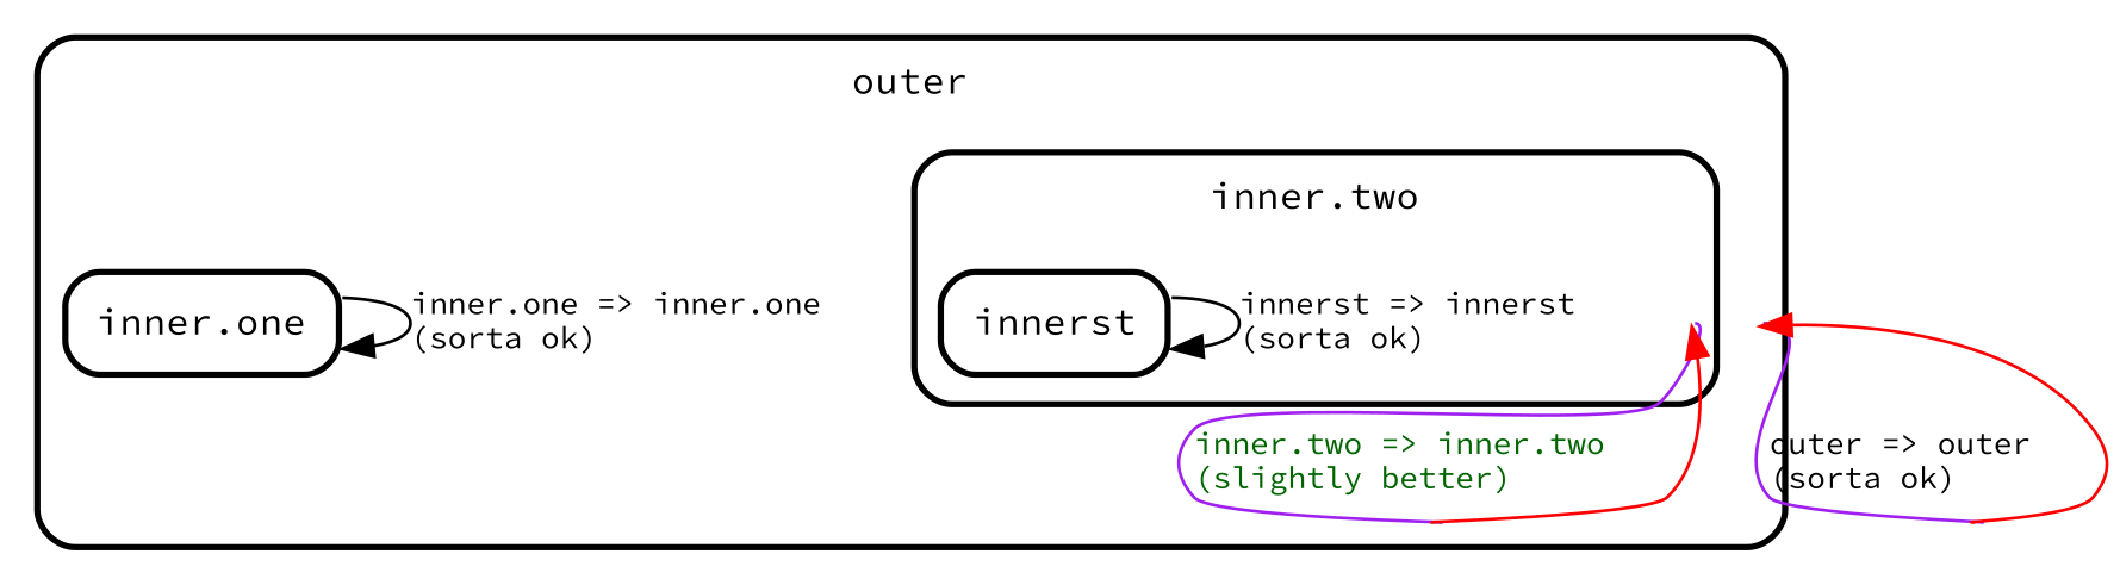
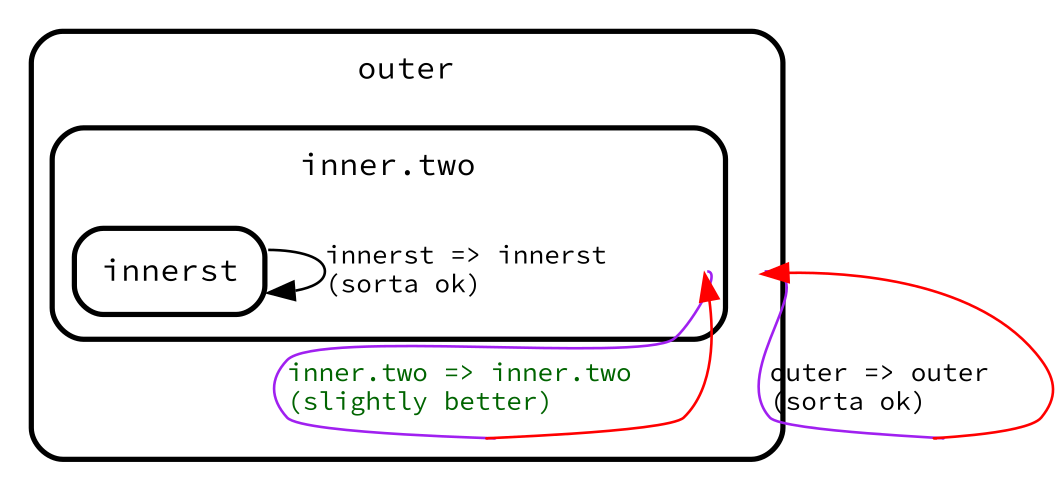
  digraph {
    compound=true
    fontname="Source Code Pro"
    fontsize=12
    nodesep=0.3
    ordering=out
    penwidth=2.0
    ranksep=0.1
    splines=true
    node [fillcolor="#FFFFFF01" fixedsize=true fontname="Source Code Pro" fontsize=12 margin=0 penwidth=2.0 shape=point style=invis]
    edge [color=purple fontname="Source Code Pro" fontsize=10]
    "inner.two" [height=0 width=0]
    n2 [color=black label=<       <table align="center" cellborder="0" border="2" style="rounded" width="48">         <tr><td width="48" cellpadding="7">innerst</td></tr>       </table>     > shape=plaintext style=filled fixedsize=""]
    outer [height=0 width=0]
    "self_tr_inner.two_inner.two_3" [height=0 width=0 margin=""]
-   n5 [color=black label=<       <table align="center" cellborder="0" border="2" style="rounded" width="48">         <tr><td width="48" cellpadding="7">inner.one</td></tr>       </table>     > shape=plaintext style=filled fixedsize=""]
    self_tr_outer_outer_1 [height=0 width=0 margin=""]
    subgraph cluster_1 {
      label=<       <table cellborder="0" border="0">         <tr><td>outer</td></tr>       </table>       >
      style=rounded
      outer
      "self_tr_inner.two_inner.two_3"
-     n5
      subgraph cluster_2 {
        label=<       <table cellborder="0" border="0">         <tr><td>inner.two</td></tr>       </table>       >
        style=rounded
        "inner.two"
        n2
      }
    }
    "inner.two" -> "self_tr_inner.two_inner.two_3" [arrowhead=none fontcolor=darkgreen headport=e label="inner.two => inner.two   \l(slightly better)   \l" tailport=e]
    n2 -> n2 [label="innerst => innerst   \l(sorta ok)   \l" color=black]
    outer -> self_tr_outer_outer_1 [arrowhead=none headport=e label="outer => outer   \l(sorta ok)   \l" tailport=e]
    "self_tr_inner.two_inner.two_3" -> "inner.two" [color=red tailport=w]
-   n5 -> n5 [label="inner.one => inner.one   \l(sorta ok)   \l" color=black]
    self_tr_outer_outer_1 -> outer [tailport=w color=red]
  }
